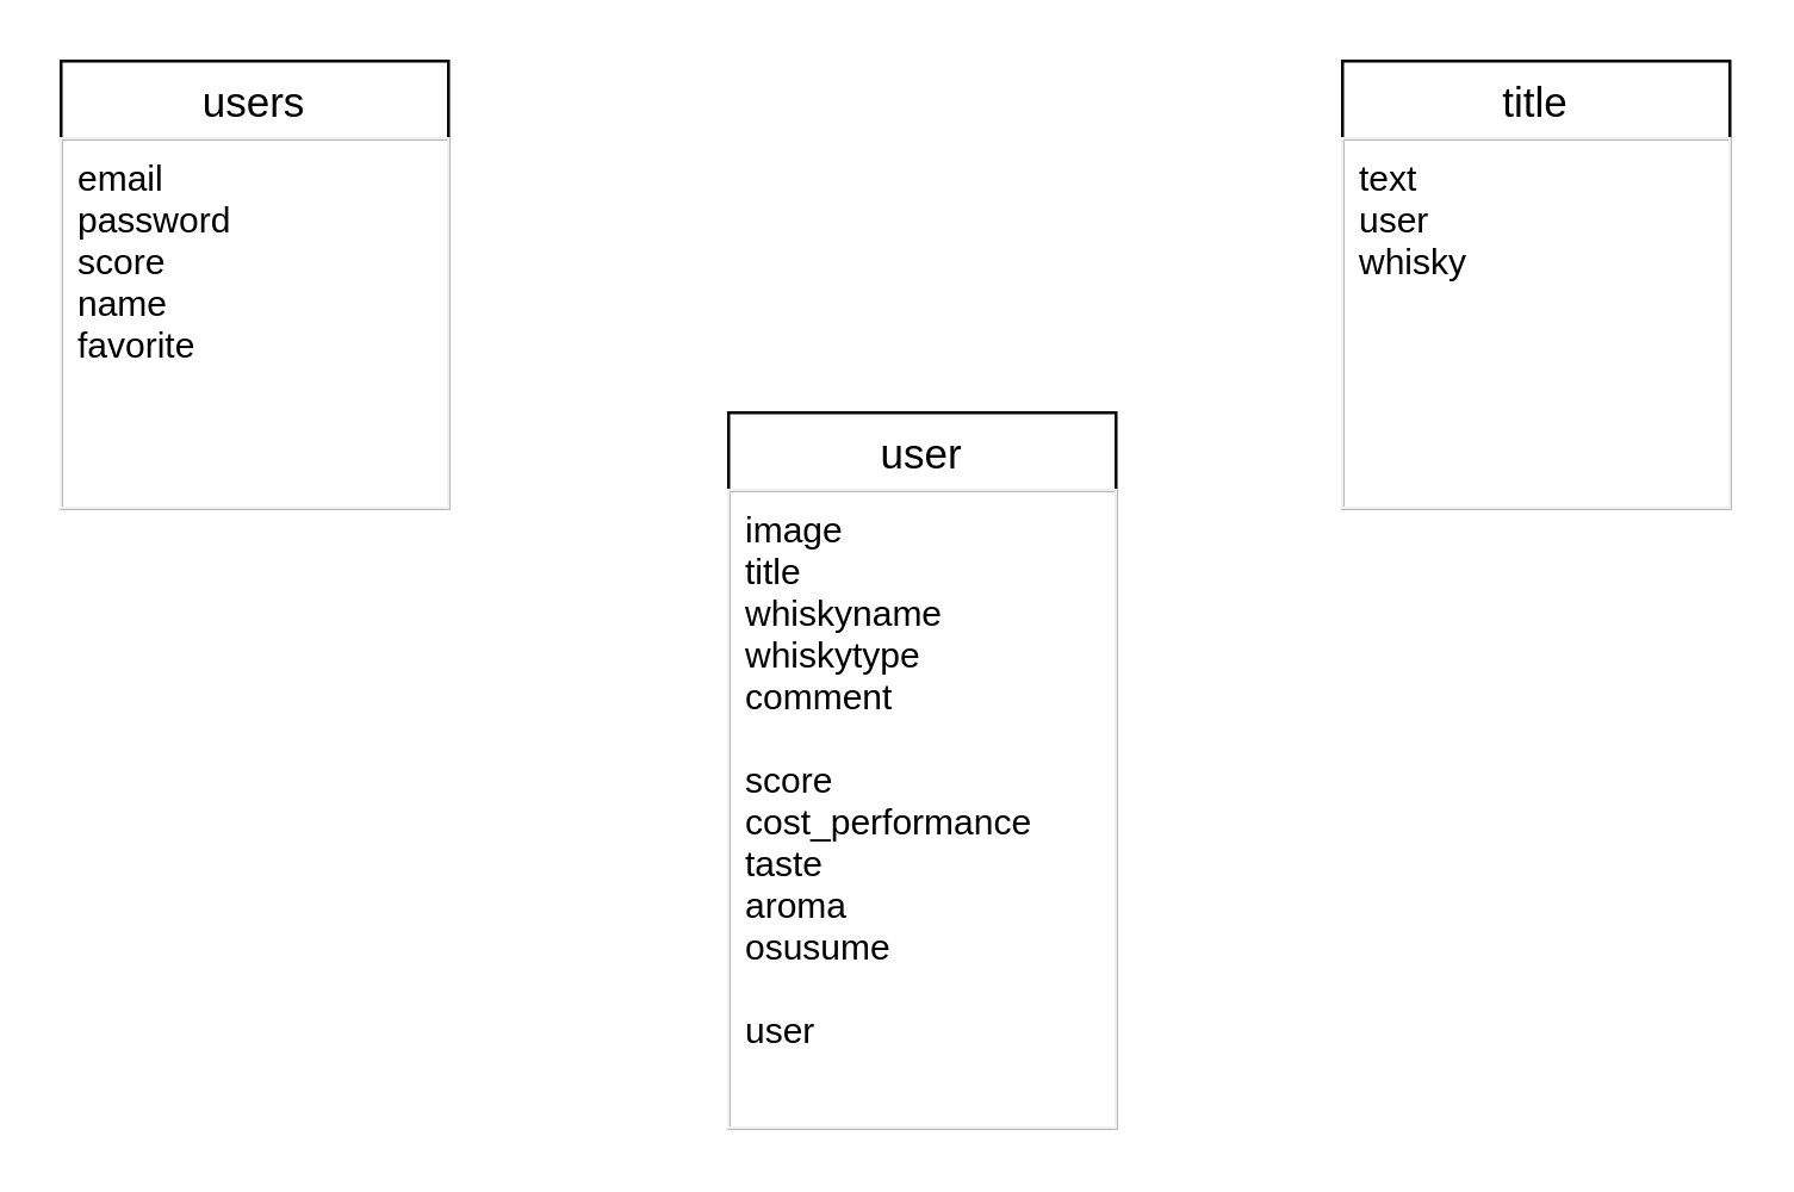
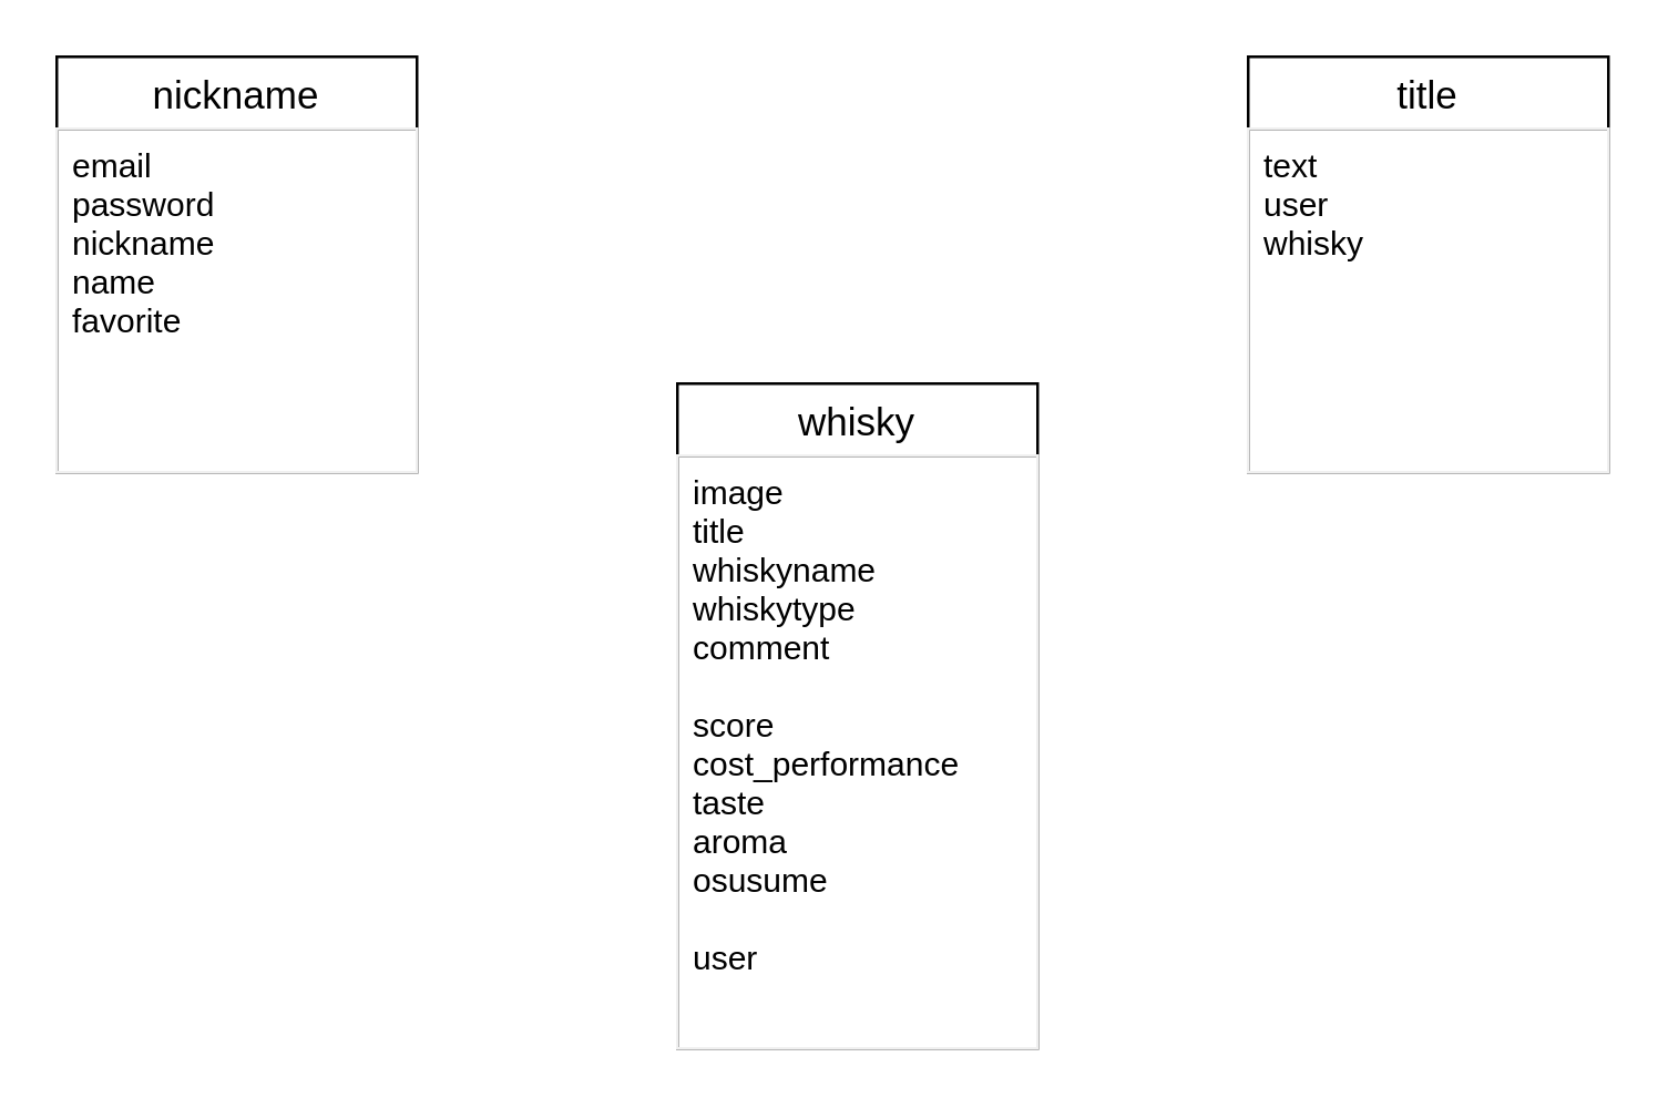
  <mxCell id="0" />
  <mxCell id="1" parent="0" />
- <mxCell id="2" value="users" style="swimlane;fontStyle=0;childLayout=stackLayout;horizontal=1;startSize=26;horizontalStack=0;resizeParent=1;resizeParentMax=0;resizeLast=0;collapsible=1;marginBottom=0;align=center;fontSize=14;" vertex="1" parent="1"><mxGeometry x="20" y="20" width="130" height="150" as="geometry" /></mxCell>
- <mxCell id="3" value="email &#10;password&#10;score&#10;name&#10;favorite&#10;" style="text;fillColor=none;spacingLeft=4;spacingRight=4;overflow=hidden;rotatable=0;points=[[0,0.5],[1,0.5]];portConstraint=eastwest;fontSize=12;strokeColor=#f0f0f0;" vertex="1" parent="2"><mxGeometry y="26" width="130" height="124" as="geometry" /></mxCell>
+ <mxCell id="2" value="nickname" style="swimlane;fontStyle=0;childLayout=stackLayout;horizontal=1;startSize=26;horizontalStack=0;resizeParent=1;resizeParentMax=0;resizeLast=0;collapsible=1;marginBottom=0;align=center;fontSize=14;" vertex="1" parent="1"><mxGeometry x="20" y="20" width="130" height="150" as="geometry" /></mxCell>
+ <mxCell id="3" value="email &#10;password&#10;nickname&#10;name&#10;favorite&#10;" style="text;fillColor=none;spacingLeft=4;spacingRight=4;overflow=hidden;rotatable=0;points=[[0,0.5],[1,0.5]];portConstraint=eastwest;fontSize=12;strokeColor=#f0f0f0;" vertex="1" parent="2"><mxGeometry y="26" width="130" height="124" as="geometry" /></mxCell>
  <mxCell id="4" value="title" style="swimlane;fontStyle=0;childLayout=stackLayout;horizontal=1;startSize=26;horizontalStack=0;resizeParent=1;resizeParentMax=0;resizeLast=0;collapsible=1;marginBottom=0;align=center;fontSize=14;" vertex="1" parent="1"><mxGeometry x="450" y="20" width="130" height="150" as="geometry" /></mxCell>
  <mxCell id="5" value="text&#10;user&#10;whisky" style="text;fillColor=none;spacingLeft=4;spacingRight=4;overflow=hidden;rotatable=0;points=[[0,0.5],[1,0.5]];portConstraint=eastwest;fontSize=12;strokeColor=#f0f0f0;" vertex="1" parent="4"><mxGeometry y="26" width="130" height="124" as="geometry" /></mxCell>
- <mxCell id="6" value="user" style="swimlane;fontStyle=0;childLayout=stackLayout;horizontal=1;startSize=26;horizontalStack=0;resizeParent=1;resizeParentMax=0;resizeLast=0;collapsible=1;marginBottom=0;align=center;fontSize=14;" vertex="1" parent="1"><mxGeometry x="244" y="138" width="130" height="240" as="geometry" /></mxCell>
+ <mxCell id="6" value="whisky" style="swimlane;fontStyle=0;childLayout=stackLayout;horizontal=1;startSize=26;horizontalStack=0;resizeParent=1;resizeParentMax=0;resizeLast=0;collapsible=1;marginBottom=0;align=center;fontSize=14;" vertex="1" parent="1"><mxGeometry x="244" y="138" width="130" height="240" as="geometry" /></mxCell>
  <mxCell id="7" value="image&#10;title&#10;whiskyname&#10;whiskytype&#10;comment&#10;&#10;score&#10;cost_performance&#10;taste&#10;aroma&#10;osusume&#10;&#10;user" style="text;fillColor=none;spacingLeft=4;spacingRight=4;overflow=hidden;rotatable=0;points=[[0,0.5],[1,0.5]];portConstraint=eastwest;fontSize=12;strokeColor=#f0f0f0;" vertex="1" parent="6"><mxGeometry y="26" width="130" height="214" as="geometry" /></mxCell>
